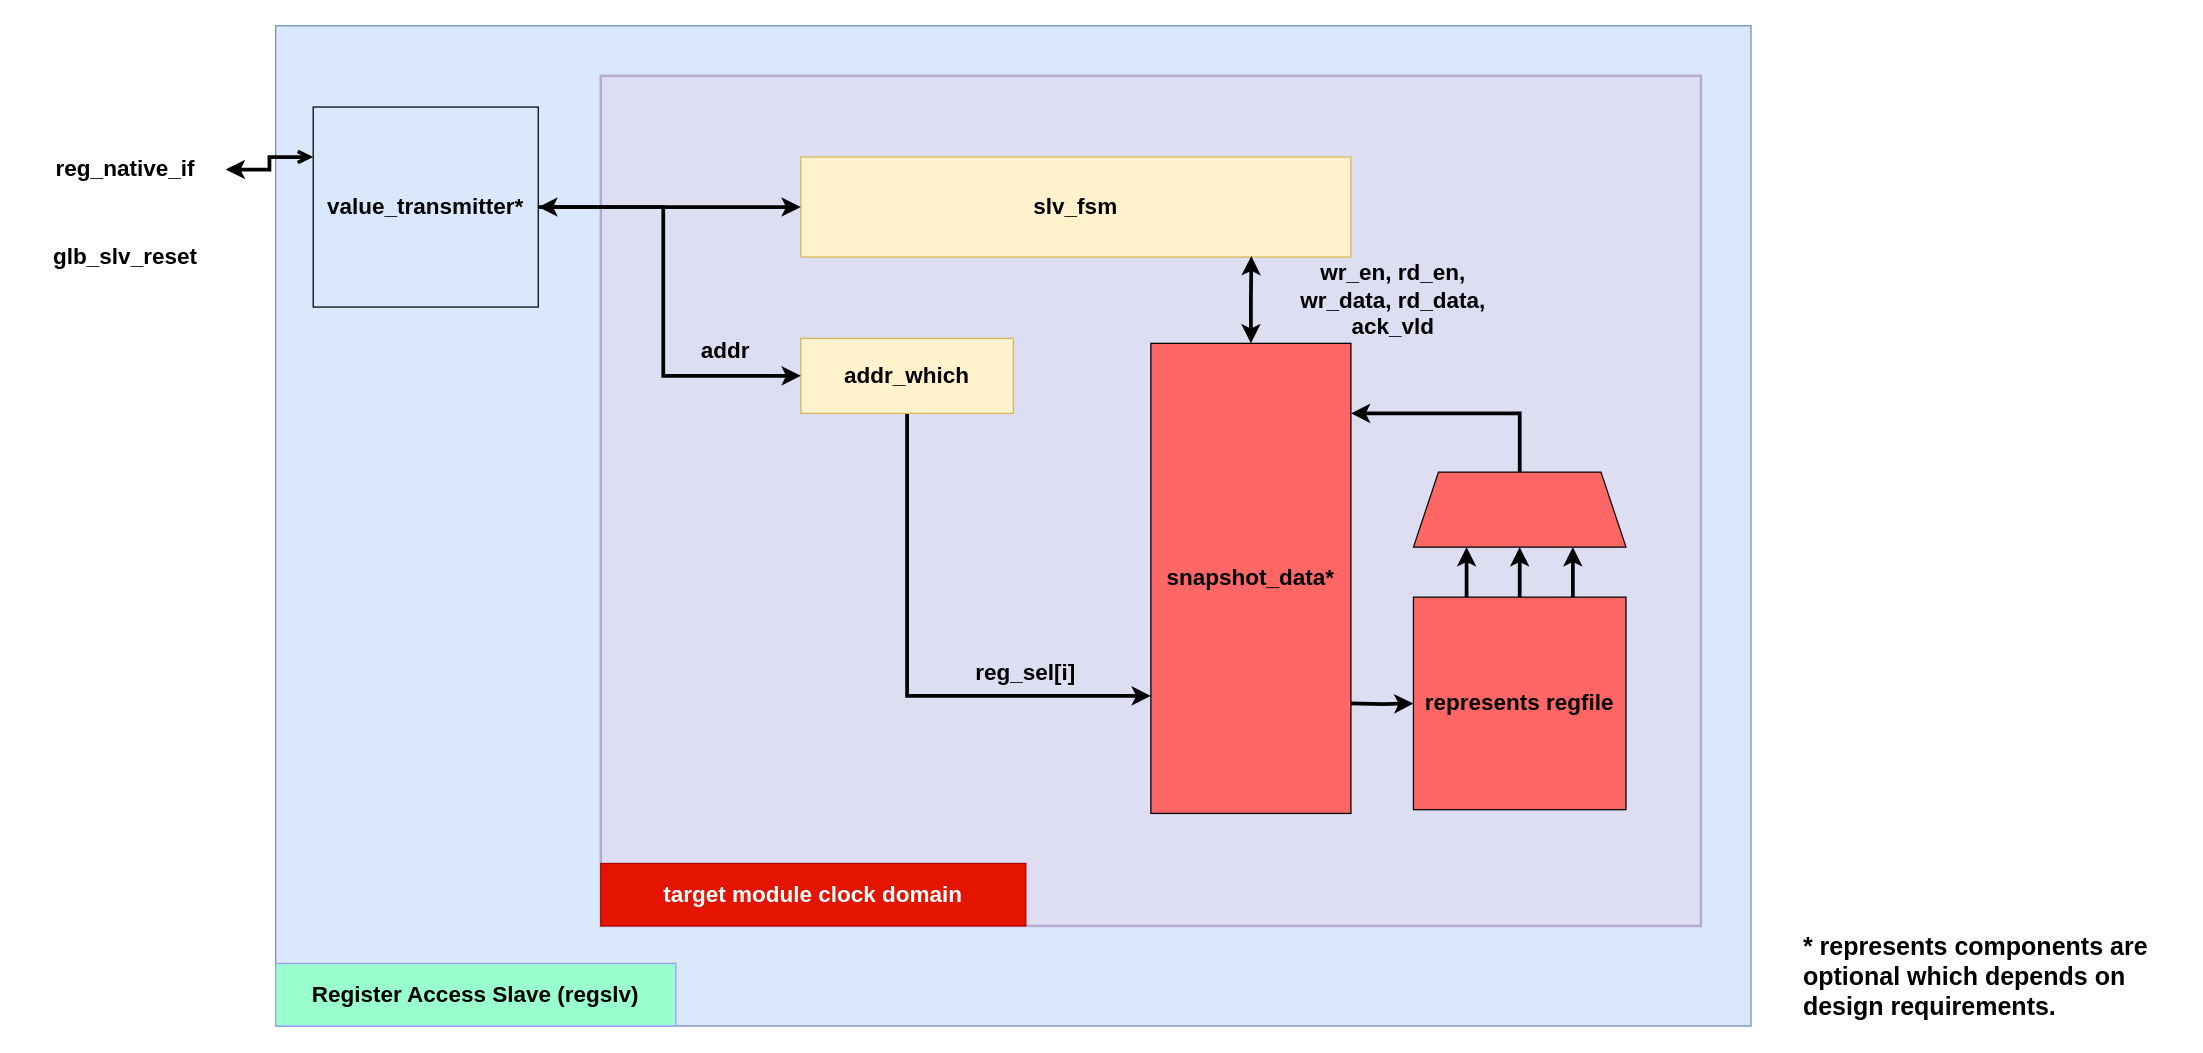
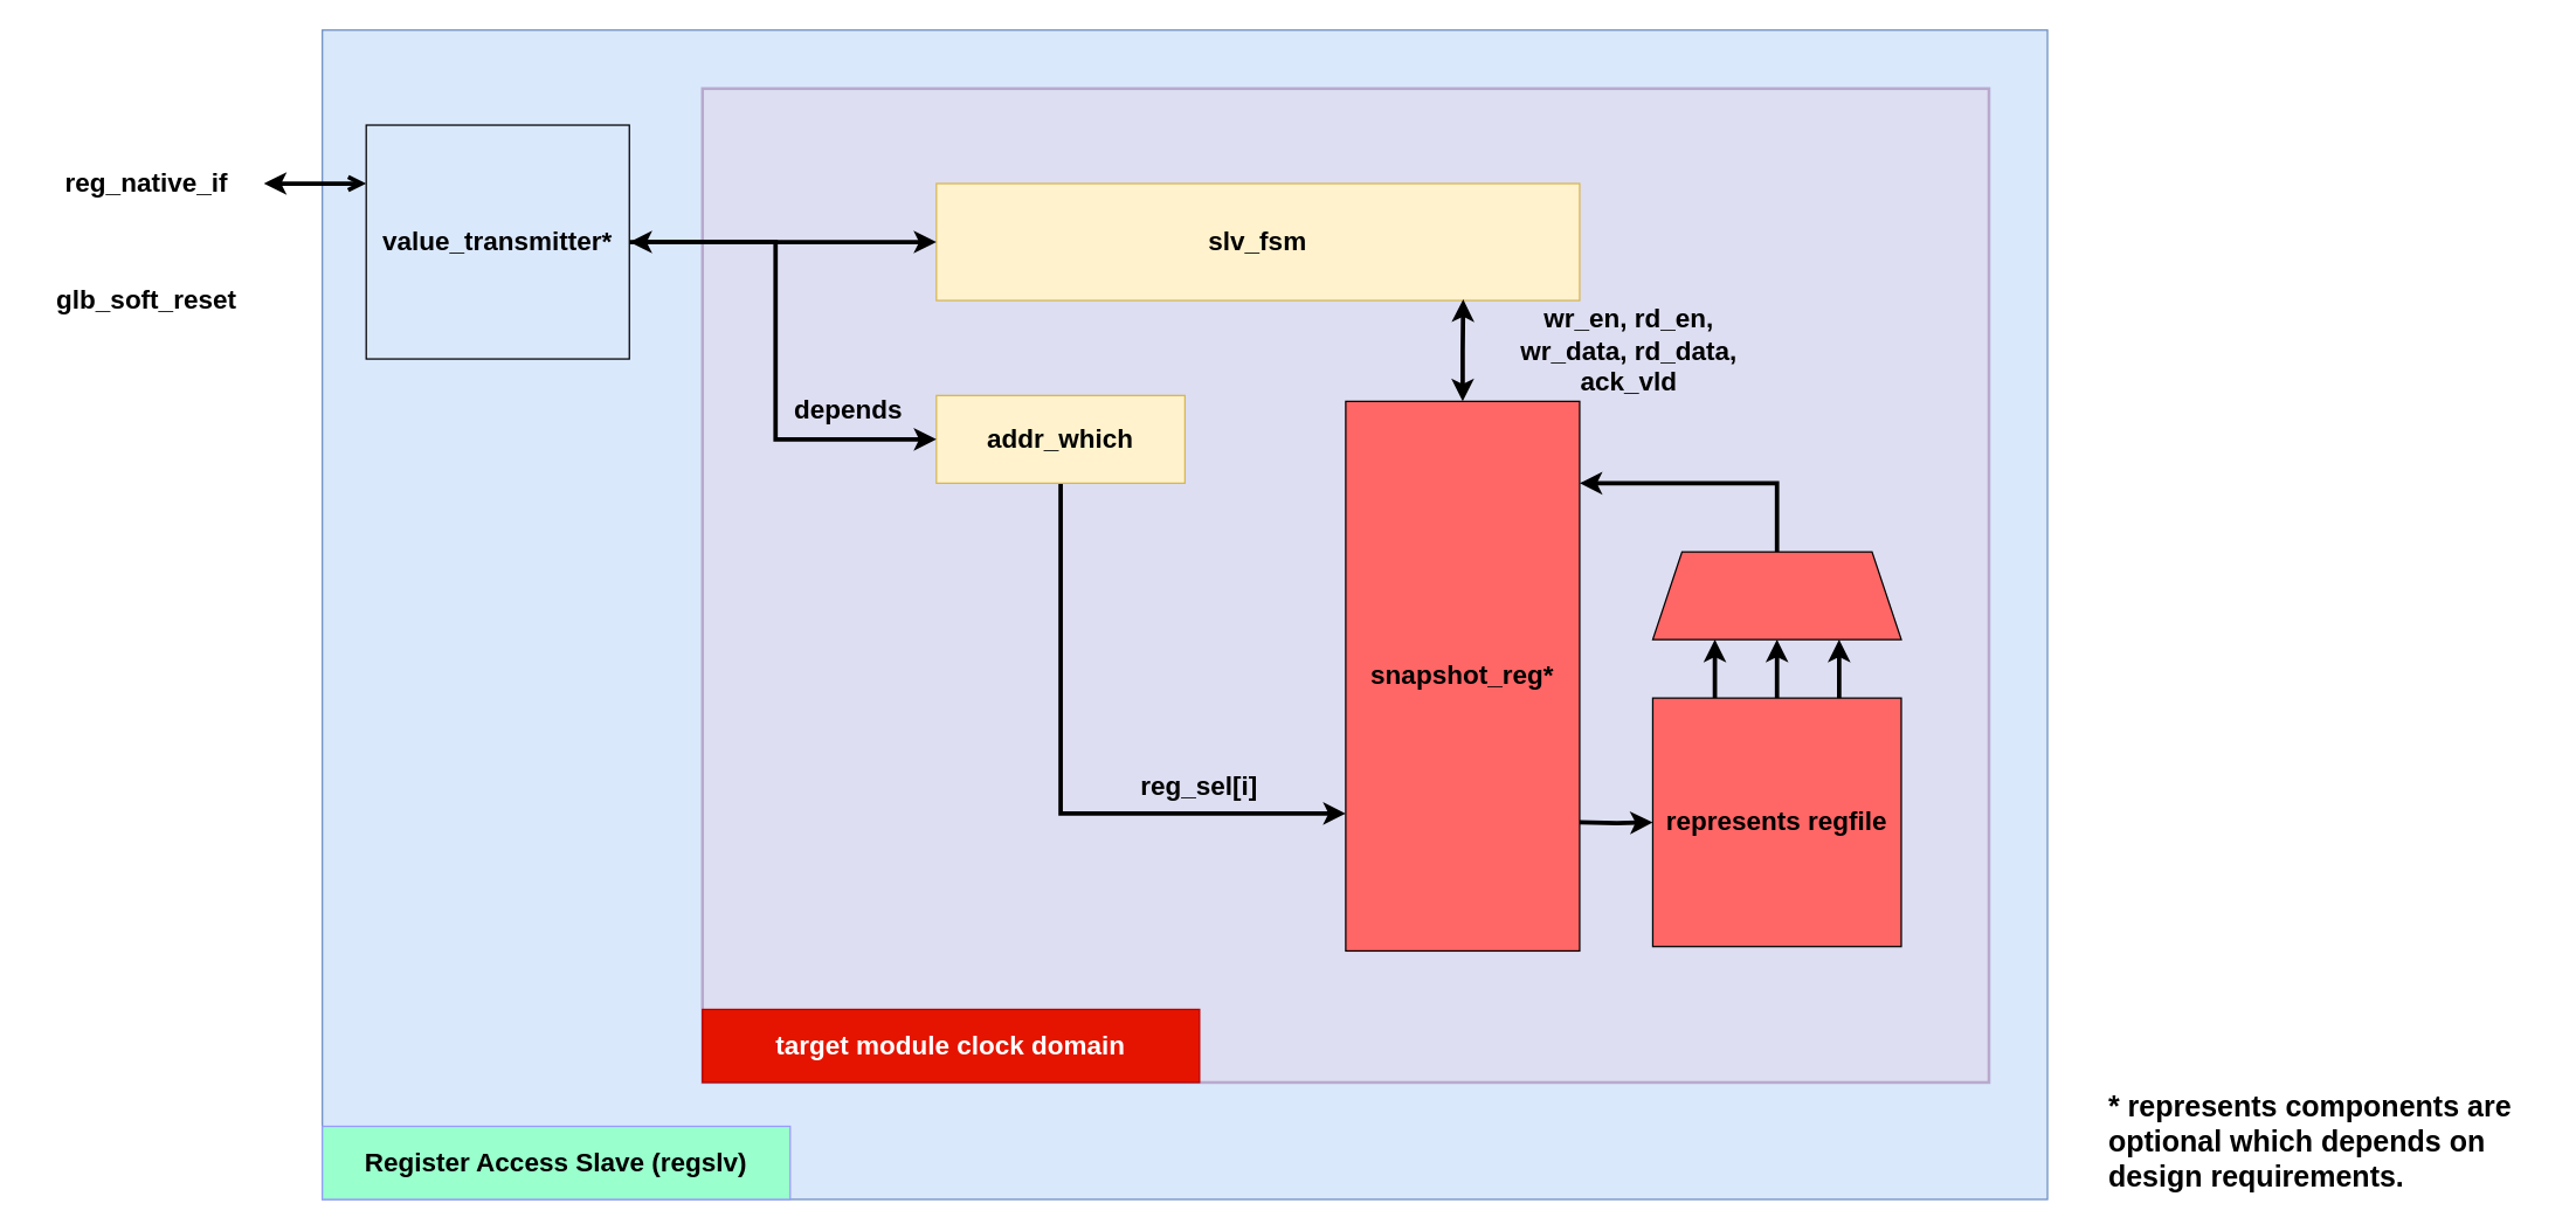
  <mxCell id="0" />
  <mxCell id="1" parent="0" />
  <mxCell id="2" value="" style="rounded=0;whiteSpace=wrap;html=1;strokeColor=#6c8ebf;fillColor=#dae8fc;fontSize=18;" parent="1" vertex="1"><mxGeometry x="220" y="20" width="1180" height="800" as="geometry" /></mxCell>
  <mxCell id="3" value="" style="rounded=0;whiteSpace=wrap;html=1;fillColor=#e1d5e7;strokeColor=#9673a6;strokeWidth=2;opacity=50;fontSize=18;" parent="1" vertex="1"><mxGeometry x="480" y="60" width="880" height="680" as="geometry" /></mxCell>
  <mxCell id="4" value="slv_fsm" style="rounded=0;whiteSpace=wrap;html=1;fontStyle=1;fillColor=#fff2cc;fontSize=18;strokeColor=#d6b656;" parent="1" vertex="1"><mxGeometry x="640" y="125" width="440" height="80" as="geometry" /></mxCell>
  <mxCell id="5" style="edgeStyle=orthogonalEdgeStyle;rounded=0;html=1;exitX=0.5;exitY=1;exitDx=0;exitDy=0;entryX=0;entryY=0.75;entryDx=0;entryDy=0;startArrow=none;startFill=0;strokeWidth=3;fontSize=18;" parent="1" source="6" target="17" edge="1"><mxGeometry relative="1" as="geometry" /></mxCell>
  <mxCell id="6" value="addr_which" style="rounded=0;whiteSpace=wrap;html=1;fontStyle=1;fillColor=#fff2cc;fontSize=18;strokeColor=#d6b656;" parent="1" vertex="1"><mxGeometry x="640" y="270" width="170" height="60" as="geometry" /></mxCell>
  <mxCell id="7" value="Register Access Slave (regslv)" style="text;html=1;strokeColor=#9999FF;fillColor=#99FFCC;align=center;verticalAlign=middle;whiteSpace=wrap;rounded=0;fontSize=18;fontStyle=1;strokeWidth=1;" parent="1" vertex="1"><mxGeometry x="220" y="770" width="320" height="50" as="geometry" /></mxCell>
  <mxCell id="8" style="edgeStyle=orthogonalEdgeStyle;html=1;exitX=0.5;exitY=0;exitDx=0;exitDy=0;strokeWidth=3;rounded=0;fontSize=18;entryX=0.5;entryY=1;entryDx=0;entryDy=0;" parent="1" source="14" target="10" edge="1"><mxGeometry relative="1" as="geometry"><mxPoint x="1165" y="431.5" as="targetPoint" /></mxGeometry></mxCell>
  <mxCell id="9" style="edgeStyle=orthogonalEdgeStyle;rounded=0;html=1;exitX=0.5;exitY=0;exitDx=0;exitDy=0;entryX=1;entryY=0.149;entryDx=0;entryDy=0;entryPerimeter=0;startArrow=none;startFill=0;strokeWidth=3;fontSize=18;" parent="1" source="10" target="17" edge="1"><mxGeometry relative="1" as="geometry"><Array as="points"><mxPoint x="1215" y="330" /></Array></mxGeometry></mxCell>
  <mxCell id="10" value="" style="shape=trapezoid;perimeter=trapezoidPerimeter;whiteSpace=wrap;html=1;fixedSize=1;fontSize=18;fillColor=#FF6666;" parent="1" vertex="1"><mxGeometry x="1130" y="377" width="170" height="60" as="geometry" /></mxCell>
  <mxCell id="11" value="&lt;b style=&quot;font-size: 18px;&quot;&gt;reg_sel[i]&lt;/b&gt;" style="text;html=1;strokeColor=none;fillColor=none;align=center;verticalAlign=middle;whiteSpace=wrap;rounded=0;fontSize=18;" parent="1" vertex="1"><mxGeometry x="770" y="520" width="100" height="36" as="geometry" /></mxCell>
  <mxCell id="12" style="edgeStyle=orthogonalEdgeStyle;rounded=0;html=1;exitX=0.25;exitY=0;exitDx=0;exitDy=0;entryX=0.25;entryY=1;entryDx=0;entryDy=0;startArrow=none;startFill=0;strokeWidth=3;fontSize=18;" parent="1" source="14" target="10" edge="1"><mxGeometry relative="1" as="geometry" /></mxCell>
  <mxCell id="13" style="edgeStyle=orthogonalEdgeStyle;rounded=0;html=1;exitX=0.75;exitY=0;exitDx=0;exitDy=0;entryX=0.75;entryY=1;entryDx=0;entryDy=0;startArrow=none;startFill=0;strokeWidth=3;fontSize=18;" parent="1" source="14" target="10" edge="1"><mxGeometry relative="1" as="geometry" /></mxCell>
  <mxCell id="14" value="represents regfile" style="whiteSpace=wrap;html=1;aspect=fixed;fillColor=#FF6666;fontStyle=1;fontColor=#000000;fontSize=18;" parent="1" vertex="1"><mxGeometry x="1130" y="477" width="170" height="170" as="geometry" /></mxCell>
  <mxCell id="15" style="edgeStyle=orthogonalEdgeStyle;rounded=0;html=1;entryX=0;entryY=0.5;entryDx=0;entryDy=0;startArrow=none;startFill=0;strokeWidth=3;fontSize=18;" parent="1" target="14" edge="1"><mxGeometry relative="1" as="geometry"><mxPoint x="1080" y="562" as="sourcePoint" /></mxGeometry></mxCell>
  <mxCell id="16" style="edgeStyle=orthogonalEdgeStyle;rounded=0;html=1;exitX=0.5;exitY=0;exitDx=0;exitDy=0;entryX=0.819;entryY=0.99;entryDx=0;entryDy=0;entryPerimeter=0;startArrow=classic;startFill=1;strokeWidth=3;fontSize=18;" parent="1" source="17" target="4" edge="1"><mxGeometry relative="1" as="geometry" /></mxCell>
- <mxCell id="17" value="&lt;b style=&quot;font-size: 18px;&quot;&gt;snapshot_data*&lt;/b&gt;" style="rounded=0;whiteSpace=wrap;html=1;fontSize=18;fontColor=#000000;fillColor=#FF6666;" parent="1" vertex="1"><mxGeometry x="920" y="274" width="160" height="376" as="geometry" /></mxCell>
+ <mxCell id="17" value="&lt;b style=&quot;font-size: 18px;&quot;&gt;snapshot_reg*&lt;/b&gt;" style="rounded=0;whiteSpace=wrap;html=1;fontSize=18;fontColor=#000000;fillColor=#FF6666;" parent="1" vertex="1"><mxGeometry x="920" y="274" width="160" height="376" as="geometry" /></mxCell>
  <mxCell id="18" value="&lt;b style=&quot;font-size: 18px;&quot;&gt;target module clock domain&lt;/b&gt;" style="rounded=0;whiteSpace=wrap;html=1;fillColor=#e51400;fontSize=18;strokeColor=#B20000;fontColor=#ffffff;" parent="1" vertex="1"><mxGeometry x="480" y="690" width="340" height="50" as="geometry" /></mxCell>
  <mxCell id="19" style="edgeStyle=orthogonalEdgeStyle;rounded=0;html=1;exitX=1;exitY=0.5;exitDx=0;exitDy=0;entryX=0;entryY=0.5;entryDx=0;entryDy=0;strokeWidth=3;startArrow=classic;startFill=1;fontSize=18;" parent="1" source="21" target="4" edge="1"><mxGeometry relative="1" as="geometry" /></mxCell>
  <mxCell id="20" style="edgeStyle=orthogonalEdgeStyle;rounded=0;html=1;entryX=0;entryY=0.5;entryDx=0;entryDy=0;strokeWidth=3;fontSize=18;" parent="1" source="21" target="6" edge="1"><mxGeometry relative="1" as="geometry"><Array as="points"><mxPoint x="530" y="165" /><mxPoint x="530" y="300" /></Array></mxGeometry></mxCell>
  <mxCell id="21" value="&lt;b style=&quot;font-size: 18px&quot;&gt;value_transmitter*&lt;/b&gt;" style="rounded=0;whiteSpace=wrap;html=1;fontColor=#000000;fillColor=#dae8fc;fontSize=18;" parent="1" vertex="1"><mxGeometry x="250" y="85" width="180" height="160" as="geometry" /></mxCell>
  <mxCell id="22" style="edgeStyle=orthogonalEdgeStyle;rounded=0;html=1;exitX=1;exitY=0.5;exitDx=0;exitDy=0;entryX=0;entryY=0.25;entryDx=0;entryDy=0;strokeWidth=3;startArrow=classic;startFill=1;fontSize=18;endArrow=open;" parent="1" source="23" target="21" edge="1"><mxGeometry relative="1" as="geometry" /></mxCell>
- <mxCell id="23" value="&lt;b style=&quot;font-size: 18px;&quot;&gt;reg_native_if&lt;/b&gt;&lt;b style=&quot;font-size: 18px;&quot;&gt;&lt;br style=&quot;font-size: 18px;&quot;&gt;&lt;/b&gt;" style="text;html=1;strokeColor=none;fillColor=none;align=center;verticalAlign=middle;whiteSpace=wrap;rounded=0;fontSize=18;fontColor=#000000;" parent="1" vertex="1"><mxGeometry x="20" y="120" width="160" height="30" as="geometry" /></mxCell>
- <mxCell id="24" value="&lt;b style=&quot;font-size: 18px;&quot;&gt;addr&lt;/b&gt;" style="text;html=1;strokeColor=none;fillColor=none;align=center;verticalAlign=middle;whiteSpace=wrap;rounded=0;fontSize=18;" parent="1" vertex="1"><mxGeometry x="530" y="260" width="100" height="40" as="geometry" /></mxCell>
+ <mxCell id="23" value="&lt;b style=&quot;font-size: 18px;&quot;&gt;reg_native_if&lt;/b&gt;&lt;b style=&quot;font-size: 18px;&quot;&gt;&lt;br style=&quot;font-size: 18px;&quot;&gt;&lt;/b&gt;" style="text;html=1;strokeColor=none;fillColor=none;align=center;verticalAlign=middle;whiteSpace=wrap;rounded=0;fontSize=18;fontColor=#000000;" parent="1" vertex="1"><mxGeometry x="20" y="110" width="160" height="30" as="geometry" /></mxCell>
+ <mxCell id="24" value="&lt;b style=&quot;font-size: 18px;&quot;&gt;depends&lt;/b&gt;" style="text;html=1;strokeColor=none;fillColor=none;align=center;verticalAlign=middle;whiteSpace=wrap;rounded=0;fontSize=18;" parent="1" vertex="1"><mxGeometry x="530" y="260" width="100" height="40" as="geometry" /></mxCell>
  <mxCell id="25" value="&lt;b style=&quot;font-size: 18px;&quot;&gt;wr_en, rd_en,&lt;br style=&quot;font-size: 18px;&quot;&gt;wr_data, rd_data, ack_vld&lt;br style=&quot;font-size: 18px;&quot;&gt;&lt;/b&gt;" style="text;html=1;strokeColor=none;fillColor=none;align=center;verticalAlign=middle;whiteSpace=wrap;rounded=0;fontSize=18;" parent="1" vertex="1"><mxGeometry x="1008" y="210" width="212" height="60" as="geometry" /></mxCell>
  <mxCell id="26" value="&lt;b style=&quot;font-size: 20px&quot;&gt;* represents components are optional which depends on design requirements.&lt;/b&gt;" style="text;html=1;strokeColor=none;fillColor=none;align=left;verticalAlign=middle;whiteSpace=wrap;rounded=0;fontSize=20;fontColor=#000000;" parent="1" vertex="1"><mxGeometry x="1440" y="740" width="300" height="80" as="geometry" /></mxCell>
- <mxCell id="27" value="&lt;b style=&quot;font-size: 18px&quot;&gt;glb_slv_reset&lt;br style=&quot;font-size: 18px&quot;&gt;&lt;/b&gt;" style="text;html=1;strokeColor=none;fillColor=none;align=center;verticalAlign=middle;whiteSpace=wrap;rounded=0;fontSize=18;fontColor=#000000;" vertex="1" parent="1"><mxGeometry x="20" y="190" width="160" height="30" as="geometry" /></mxCell>
+ <mxCell id="27" value="&lt;b style=&quot;font-size: 18px&quot;&gt;glb_soft_reset&lt;br style=&quot;font-size: 18px&quot;&gt;&lt;/b&gt;" style="text;html=1;strokeColor=none;fillColor=none;align=center;verticalAlign=middle;whiteSpace=wrap;rounded=0;fontSize=18;fontColor=#000000;" vertex="1" parent="1"><mxGeometry x="20" y="190" width="160" height="30" as="geometry" /></mxCell>
